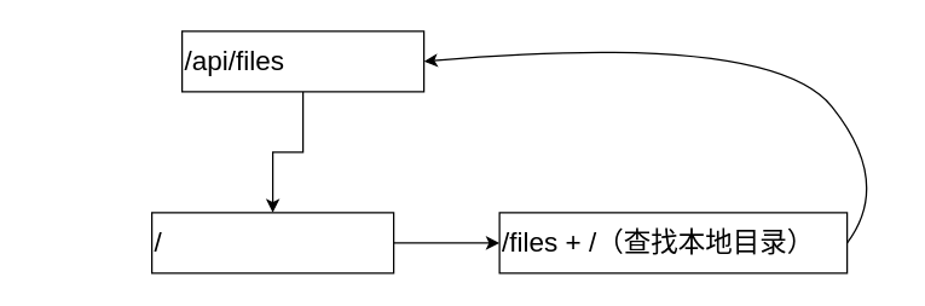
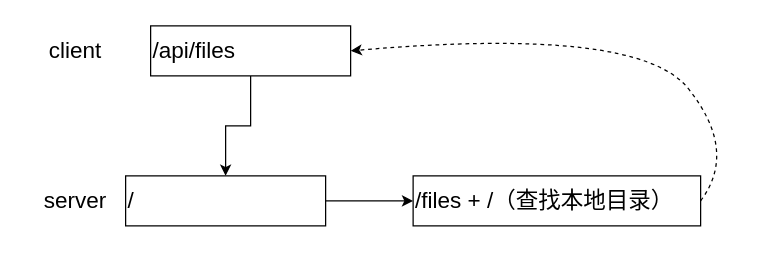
  <mxCell id="0" />
  <mxCell id="1" parent="0" />
  <mxCell id="2" value="" style="edgeStyle=orthogonalEdgeStyle;rounded=0;orthogonalLoop=1;jettySize=auto;html=1;fontSize=18;" edge="1" parent="1" source="3" target="5"><mxGeometry relative="1" as="geometry" /></mxCell>
  <mxCell id="3" value="&lt;span style=&quot;font-size: 18px;&quot;&gt;/api/files&lt;/span&gt;" style="text;html=1;align=left;verticalAlign=middle;whiteSpace=wrap;rounded=0;fontSize=18;strokeColor=#000000;" vertex="1" parent="1"><mxGeometry x="120" y="20" width="160" height="40" as="geometry" /></mxCell>
  <mxCell id="4" value="" style="edgeStyle=orthogonalEdgeStyle;rounded=0;orthogonalLoop=1;jettySize=auto;html=1;fontSize=18;" edge="1" parent="1" source="5" target="6"><mxGeometry relative="1" as="geometry" /></mxCell>
  <mxCell id="5" value="&lt;span style=&quot;font-size: 18px&quot;&gt;/&lt;/span&gt;" style="text;html=1;align=left;verticalAlign=middle;whiteSpace=wrap;rounded=0;fontSize=18;strokeColor=#000000;" vertex="1" parent="1"><mxGeometry x="100" y="140" width="160" height="40" as="geometry" /></mxCell>
  <mxCell id="6" value="&lt;span style=&quot;font-size: 18px&quot;&gt;/files + /（查找本地目录）&lt;/span&gt;" style="text;html=1;align=left;verticalAlign=middle;whiteSpace=wrap;rounded=0;fontSize=18;strokeColor=#000000;" vertex="1" parent="1"><mxGeometry x="330" y="140" width="230" height="40" as="geometry" /></mxCell>
- <mxCell id="9" value="" style="curved=1;endArrow=classic;html=1;fontSize=18;entryX=1;entryY=0.5;entryDx=0;entryDy=0;exitX=1;exitY=0.5;exitDx=0;exitDy=0;" edge="1" parent="1" source="6" target="3"><mxGeometry width="50" height="50" relative="1" as="geometry"><mxPoint x="560" y="180" as="sourcePoint" /><mxPoint x="610" y="130" as="targetPoint" /><Array as="points"><mxPoint x="590" y="120" /><mxPoint x="510" y="20" /></Array></mxGeometry></mxCell>
+ <mxCell id="7" value="client" style="text;html=1;strokeColor=none;fillColor=none;align=center;verticalAlign=middle;whiteSpace=wrap;rounded=0;fontSize=18;" vertex="1" parent="1"><mxGeometry x="20" y="30" width="80" height="20" as="geometry" /></mxCell>
+ <mxCell id="8" value="server" style="text;html=1;strokeColor=none;fillColor=none;align=center;verticalAlign=middle;whiteSpace=wrap;rounded=0;fontSize=18;" vertex="1" parent="1"><mxGeometry x="20" y="150" width="80" height="20" as="geometry" /></mxCell>
+ <mxCell id="9" value="" style="curved=1;endArrow=classic;html=1;fontSize=18;entryX=1;entryY=0.5;entryDx=0;entryDy=0;exitX=1;exitY=0.5;exitDx=0;exitDy=0;dashed=1;" edge="1" parent="1" source="6" target="3"><mxGeometry width="50" height="50" relative="1" as="geometry"><mxPoint x="560" y="180" as="sourcePoint" /><mxPoint x="610" y="130" as="targetPoint" /><Array as="points"><mxPoint x="590" y="120" /><mxPoint x="510" y="20" /></Array></mxGeometry></mxCell>
